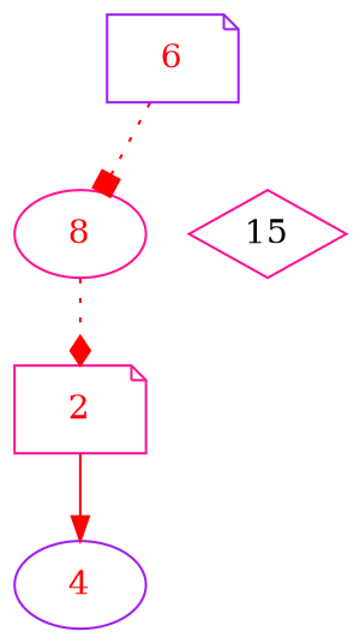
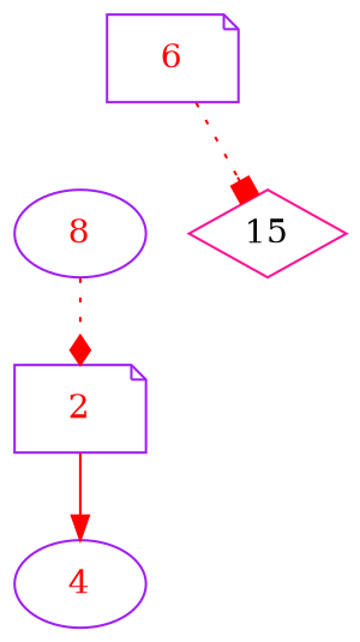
  digraph {
    node [color=purple fontcolor=red shape=note]
    edge [color=red style=dotted]
    6
-   8 [color=deeppink shape=ellipse]
-   2 [color=deeppink]
+   8 [shape=ellipse]
+   2
    4 [shape=ellipse]
    15 [color=deeppink fontcolor=black shape=diamond]
-   6 -> 8 [arrowhead=box]
+   6 -> 15 [arrowhead=box]
    8 -> 2 [arrowhead=diamond]
    2 -> 4 [arrowhead=normal style=solid]
  }
